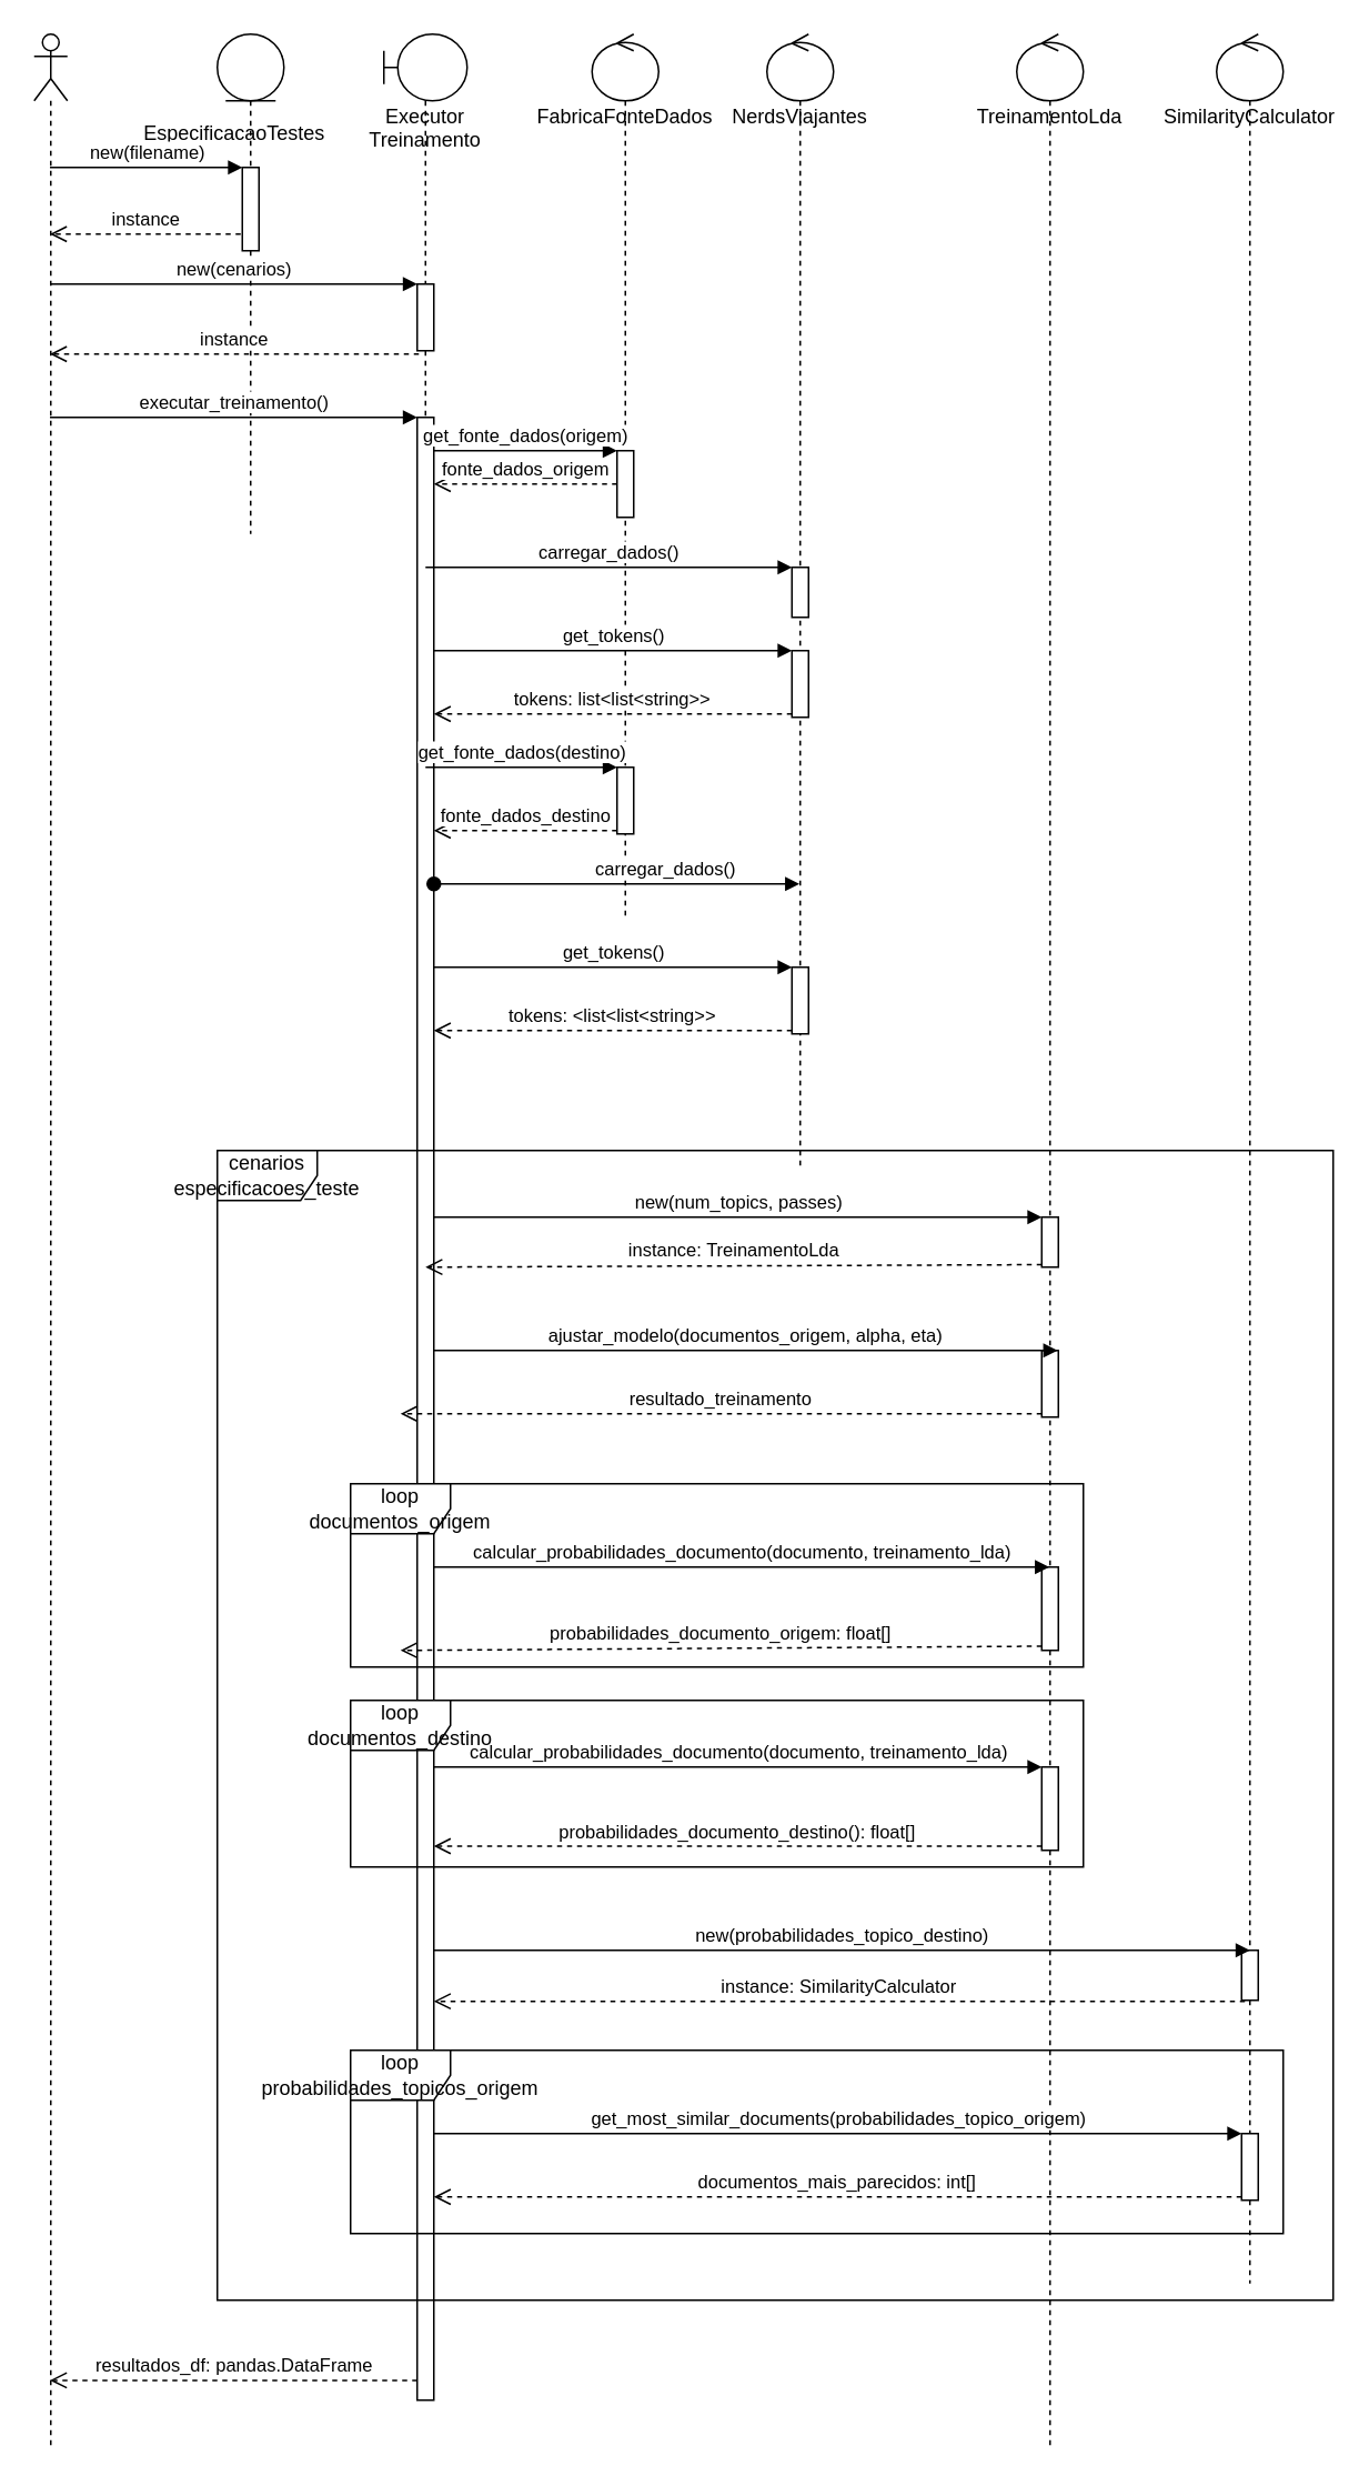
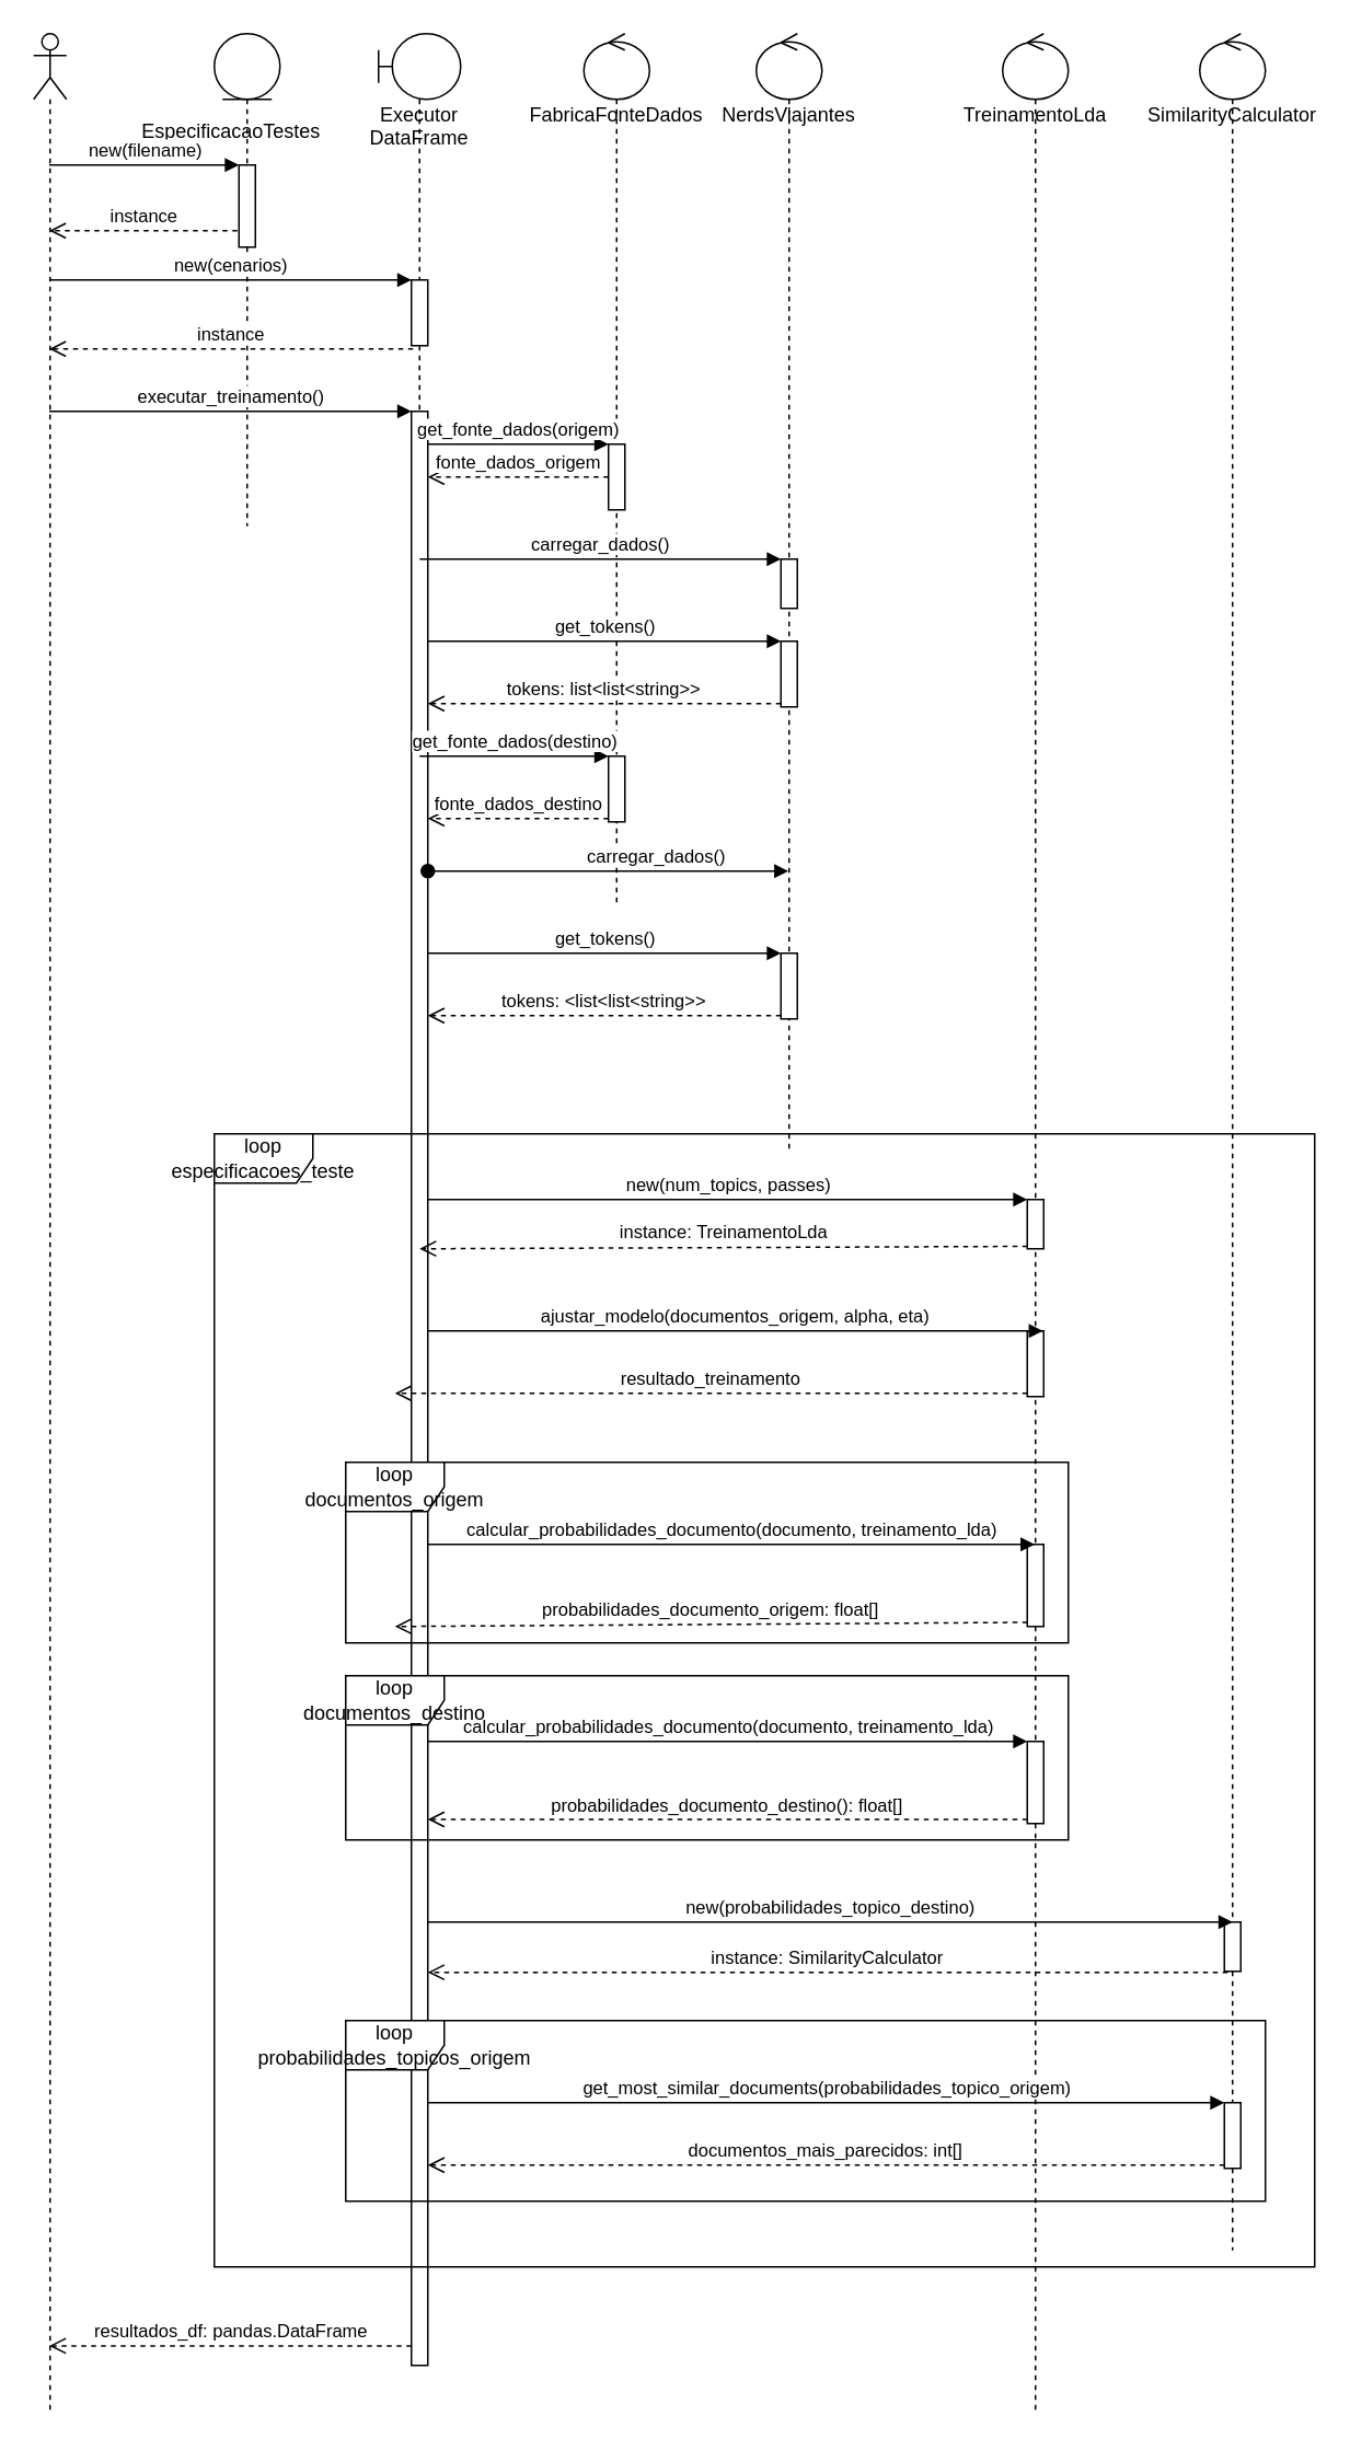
  <mxCell id="0" />
  <mxCell id="1" parent="0" />
- <mxCell id="2" value="&lt;div&gt;Executor&lt;/div&gt;&lt;div&gt;Treinamento&lt;/div&gt;&lt;div&gt;&lt;br&gt;&lt;/div&gt;&lt;div&gt;&lt;br&gt;&lt;/div&gt;" style="shape=umlLifeline;participant=umlBoundary;perimeter=lifelinePerimeter;whiteSpace=wrap;html=1;container=1;collapsible=0;recursiveResize=0;verticalAlign=top;spacingTop=36;outlineConnect=0;noLabel=0;" vertex="1" parent="1"><mxGeometry x="230" y="20" width="50" height="300" as="geometry" /></mxCell>
+ <mxCell id="2" value="&lt;div&gt;Executor&lt;/div&gt;&lt;div&gt;DataFrame&lt;/div&gt;&lt;div&gt;&lt;br&gt;&lt;/div&gt;&lt;div&gt;&lt;br&gt;&lt;/div&gt;" style="shape=umlLifeline;participant=umlBoundary;perimeter=lifelinePerimeter;whiteSpace=wrap;html=1;container=1;collapsible=0;recursiveResize=0;verticalAlign=top;spacingTop=36;outlineConnect=0;noLabel=0;" vertex="1" parent="1"><mxGeometry x="230" y="20" width="50" height="300" as="geometry" /></mxCell>
  <mxCell id="3" value="&lt;div&gt;TreinamentoLda&lt;/div&gt;&lt;div&gt;&lt;br&gt;&lt;/div&gt;" style="shape=umlLifeline;participant=umlControl;perimeter=lifelinePerimeter;whiteSpace=wrap;html=1;container=1;collapsible=0;recursiveResize=0;verticalAlign=top;spacingTop=36;outlineConnect=0;" vertex="1" parent="1"><mxGeometry x="610" y="20" width="40" height="1450" as="geometry" /></mxCell>
  <mxCell id="4" value="" style="html=1;points=[];perimeter=orthogonalPerimeter;" vertex="1" parent="3"><mxGeometry x="15" y="710" width="10" height="30" as="geometry" /></mxCell>
  <mxCell id="5" value="" style="shape=umlLifeline;participant=umlActor;perimeter=lifelinePerimeter;whiteSpace=wrap;html=1;container=1;collapsible=0;recursiveResize=0;verticalAlign=top;spacingTop=36;outlineConnect=0;" vertex="1" parent="1"><mxGeometry x="20" y="20" width="20" height="1450" as="geometry" /></mxCell>
  <mxCell id="6" value="" style="shape=umlLifeline;participant=umlEntity;perimeter=lifelinePerimeter;whiteSpace=wrap;html=1;container=1;collapsible=0;recursiveResize=0;verticalAlign=top;spacingTop=36;outlineConnect=0;" vertex="1" parent="1"><mxGeometry x="130" y="20" width="40" height="300" as="geometry" /></mxCell>
  <mxCell id="7" value="&lt;div&gt;EspecificacaoTestes&lt;/div&gt;" style="text;html=1;align=center;verticalAlign=middle;resizable=0;points=[];autosize=1;strokeColor=none;" vertex="1" parent="1"><mxGeometry x="80" y="70" width="120" height="20" as="geometry" /></mxCell>
  <mxCell id="8" value="" style="html=1;points=[];perimeter=orthogonalPerimeter;" vertex="1" parent="1"><mxGeometry x="145" y="100" width="10" height="50" as="geometry" /></mxCell>
  <mxCell id="9" value="new(filename)" style="html=1;verticalAlign=bottom;endArrow=block;entryX=0;entryY=0;" edge="1" target="8" parent="1"><mxGeometry relative="1" as="geometry"><mxPoint x="29.5" y="100" as="sourcePoint" /><Array as="points"><mxPoint x="60" y="100" /></Array></mxGeometry></mxCell>
  <mxCell id="10" value="instance" style="html=1;verticalAlign=bottom;endArrow=open;dashed=1;endSize=8;" edge="1" parent="1" target="5"><mxGeometry relative="1" as="geometry"><mxPoint x="40" y="180" as="targetPoint" /><mxPoint x="144" y="140" as="sourcePoint" /><Array as="points"><mxPoint x="100" y="140" /></Array></mxGeometry></mxCell>
  <mxCell id="11" value="" style="html=1;points=[];perimeter=orthogonalPerimeter;" vertex="1" parent="1"><mxGeometry x="250" y="170" width="10" height="40" as="geometry" /></mxCell>
  <mxCell id="12" value="new(cenarios)" style="html=1;verticalAlign=bottom;endArrow=block;entryX=0;entryY=0;" edge="1" target="11" parent="1" source="5"><mxGeometry relative="1" as="geometry"><mxPoint x="330" y="200" as="sourcePoint" /></mxGeometry></mxCell>
  <mxCell id="13" value="instance" style="html=1;verticalAlign=bottom;endArrow=open;dashed=1;endSize=8;exitX=0.1;exitY=1.05;exitDx=0;exitDy=0;exitPerimeter=0;" edge="1" source="11" parent="1" target="5"><mxGeometry relative="1" as="geometry"><mxPoint x="330" y="276" as="targetPoint" /></mxGeometry></mxCell>
  <mxCell id="14" value="" style="html=1;points=[];perimeter=orthogonalPerimeter;" vertex="1" parent="1"><mxGeometry x="250" y="250" width="10" height="1190" as="geometry" /></mxCell>
  <mxCell id="15" value="executar_treinamento()" style="html=1;verticalAlign=bottom;endArrow=block;entryX=0;entryY=0;" edge="1" target="14" parent="1" source="5"><mxGeometry relative="1" as="geometry"><mxPoint x="180" y="250" as="sourcePoint" /></mxGeometry></mxCell>
  <mxCell id="16" value="resultados_df: pandas.DataFrame" style="html=1;verticalAlign=bottom;endArrow=open;dashed=1;endSize=8;exitX=0;exitY=0.99;exitDx=0;exitDy=0;exitPerimeter=0;" edge="1" source="14" parent="1" target="5"><mxGeometry relative="1" as="geometry"><mxPoint x="30" y="326" as="targetPoint" /><mxPoint x="255" y="1570" as="sourcePoint" /></mxGeometry></mxCell>
  <mxCell id="17" value="&lt;div&gt;FabricaFonteDados&lt;/div&gt;&lt;div&gt;&lt;br&gt;&lt;/div&gt;" style="shape=umlLifeline;participant=umlControl;perimeter=lifelinePerimeter;whiteSpace=wrap;html=1;container=1;collapsible=0;recursiveResize=0;verticalAlign=top;spacingTop=36;outlineConnect=0;" vertex="1" parent="1"><mxGeometry x="355" y="20" width="40" height="530" as="geometry" /></mxCell>
  <mxCell id="18" value="" style="html=1;points=[];perimeter=orthogonalPerimeter;" vertex="1" parent="1"><mxGeometry x="370" y="270" width="10" height="40" as="geometry" /></mxCell>
  <mxCell id="19" value="get_fonte_dados(origem)" style="html=1;verticalAlign=bottom;endArrow=block;entryX=0;entryY=0;" edge="1" target="18" parent="1" source="14"><mxGeometry relative="1" as="geometry"><mxPoint x="300" y="270" as="sourcePoint" /></mxGeometry></mxCell>
  <mxCell id="20" value="&lt;div&gt;fonte_dados_origem&lt;/div&gt;" style="html=1;verticalAlign=bottom;endArrow=open;dashed=1;endSize=8;" edge="1" source="18" parent="1" target="14"><mxGeometry relative="1" as="geometry"><mxPoint x="260" y="346" as="targetPoint" /></mxGeometry></mxCell>
  <mxCell id="21" value="NerdsViajantes" style="shape=umlLifeline;participant=umlControl;perimeter=lifelinePerimeter;whiteSpace=wrap;html=1;container=1;collapsible=0;recursiveResize=0;verticalAlign=top;spacingTop=36;outlineConnect=0;" vertex="1" parent="1"><mxGeometry x="460" y="20" width="40" height="680" as="geometry" /></mxCell>
  <mxCell id="22" value="carregar_dados()" style="html=1;verticalAlign=bottom;endArrow=block;entryX=0;entryY=0;" edge="1" target="23" parent="1"><mxGeometry relative="1" as="geometry"><mxPoint x="255" y="340" as="sourcePoint" /></mxGeometry></mxCell>
  <mxCell id="23" value="" style="html=1;points=[];perimeter=orthogonalPerimeter;" vertex="1" parent="1"><mxGeometry x="475" y="340" width="10" height="30" as="geometry" /></mxCell>
  <mxCell id="24" value="" style="html=1;points=[];perimeter=orthogonalPerimeter;" vertex="1" parent="1"><mxGeometry x="475" y="390" width="10" height="40" as="geometry" /></mxCell>
  <mxCell id="25" value="get_tokens()" style="html=1;verticalAlign=bottom;endArrow=block;entryX=0;entryY=0;" edge="1" target="24" parent="1" source="14"><mxGeometry relative="1" as="geometry"><mxPoint x="405" y="390" as="sourcePoint" /></mxGeometry></mxCell>
  <mxCell id="26" value="tokens: list&amp;lt;list&amp;lt;string&amp;gt;&amp;gt;" style="html=1;verticalAlign=bottom;endArrow=open;dashed=1;endSize=8;exitX=0;exitY=0.95;" edge="1" source="24" parent="1" target="14"><mxGeometry relative="1" as="geometry"><mxPoint x="405" y="466" as="targetPoint" /></mxGeometry></mxCell>
  <mxCell id="27" value="" style="html=1;points=[];perimeter=orthogonalPerimeter;" vertex="1" parent="1"><mxGeometry x="370" y="460" width="10" height="40" as="geometry" /></mxCell>
  <mxCell id="28" value="get_fonte_dados(destino)" style="html=1;verticalAlign=bottom;endArrow=block;entryX=0;entryY=0;" edge="1" target="27" parent="1"><mxGeometry relative="1" as="geometry"><mxPoint x="255" y="460" as="sourcePoint" /></mxGeometry></mxCell>
  <mxCell id="29" value="fonte_dados_destino" style="html=1;verticalAlign=bottom;endArrow=open;dashed=1;endSize=8;exitX=0;exitY=0.95;" edge="1" source="27" parent="1" target="14"><mxGeometry relative="1" as="geometry"><mxPoint x="300" y="536" as="targetPoint" /></mxGeometry></mxCell>
  <mxCell id="30" value="carregar_dados()" style="html=1;verticalAlign=bottom;startArrow=oval;startFill=1;endArrow=block;startSize=8;" edge="1" parent="1" source="14" target="21"><mxGeometry x="0.269" width="60" relative="1" as="geometry"><mxPoint x="400" y="520" as="sourcePoint" /><mxPoint x="460" y="520" as="targetPoint" /><Array as="points"><mxPoint x="450" y="530" /></Array><mxPoint as="offset" /></mxGeometry></mxCell>
  <mxCell id="31" value="" style="html=1;points=[];perimeter=orthogonalPerimeter;" vertex="1" parent="1"><mxGeometry x="475" y="580" width="10" height="40" as="geometry" /></mxCell>
  <mxCell id="32" value="get_tokens()" style="html=1;verticalAlign=bottom;endArrow=block;entryX=0;entryY=0;" edge="1" target="31" parent="1" source="14"><mxGeometry relative="1" as="geometry"><mxPoint x="405" y="580" as="sourcePoint" /></mxGeometry></mxCell>
  <mxCell id="33" value="tokens: &amp;lt;list&amp;lt;list&amp;lt;string&amp;gt;&amp;gt;" style="html=1;verticalAlign=bottom;endArrow=open;dashed=1;endSize=8;exitX=0;exitY=0.95;" edge="1" source="31" parent="1" target="14"><mxGeometry relative="1" as="geometry"><mxPoint x="250" y="656" as="targetPoint" /></mxGeometry></mxCell>
  <mxCell id="34" value="instance: TreinamentoLda" style="html=1;verticalAlign=bottom;endArrow=open;dashed=1;endSize=8;exitX=0;exitY=0.95;" edge="1" source="4" parent="1"><mxGeometry relative="1" as="geometry"><mxPoint x="255" y="760" as="targetPoint" /></mxGeometry></mxCell>
  <mxCell id="35" value="new(num_topics, passes)" style="html=1;verticalAlign=bottom;endArrow=block;entryX=0;entryY=0;" edge="1" target="4" parent="1" source="14"><mxGeometry relative="1" as="geometry"><mxPoint x="555" y="670" as="sourcePoint" /></mxGeometry></mxCell>
  <mxCell id="36" value="" style="html=1;points=[];perimeter=orthogonalPerimeter;" vertex="1" parent="1"><mxGeometry x="625" y="810" width="10" height="40" as="geometry" /></mxCell>
  <mxCell id="37" value="ajustar_modelo(documentos_origem, alpha, eta)" style="html=1;verticalAlign=bottom;endArrow=block;" edge="1" parent="1"><mxGeometry relative="1" as="geometry"><mxPoint x="260" y="810" as="sourcePoint" /><mxPoint x="634.5" y="810" as="targetPoint" /></mxGeometry></mxCell>
  <mxCell id="38" value="resultado_treinamento" style="html=1;verticalAlign=bottom;endArrow=open;dashed=1;endSize=8;exitX=0;exitY=0.95;" edge="1" source="36" parent="1"><mxGeometry relative="1" as="geometry"><mxPoint x="240" y="848" as="targetPoint" /></mxGeometry></mxCell>
  <mxCell id="39" value="" style="html=1;points=[];perimeter=orthogonalPerimeter;" vertex="1" parent="1"><mxGeometry x="625" y="940" width="10" height="50" as="geometry" /></mxCell>
  <mxCell id="40" value="calcular_probabilidades_documento(documento, treinamento_lda)" style="html=1;verticalAlign=bottom;endArrow=block;" edge="1" target="3" parent="1"><mxGeometry relative="1" as="geometry"><mxPoint x="260" y="940" as="sourcePoint" /></mxGeometry></mxCell>
  <mxCell id="41" value="probabilidades_documento_origem: float[]" style="html=1;verticalAlign=bottom;endArrow=open;dashed=1;endSize=8;exitX=0;exitY=0.95;" edge="1" source="39" parent="1"><mxGeometry relative="1" as="geometry"><mxPoint x="240" y="990" as="targetPoint" /></mxGeometry></mxCell>
  <mxCell id="42" value="" style="html=1;points=[];perimeter=orthogonalPerimeter;" vertex="1" parent="1"><mxGeometry x="625" y="1060" width="10" height="50" as="geometry" /></mxCell>
  <mxCell id="43" value="calcular_probabilidades_documento(documento, treinamento_lda)" style="html=1;verticalAlign=bottom;endArrow=block;entryX=0;entryY=0;" edge="1" target="42" parent="1" source="14"><mxGeometry relative="1" as="geometry"><mxPoint x="240" y="940" as="sourcePoint" /></mxGeometry></mxCell>
  <mxCell id="44" value="probabilidades_documento_destino(): float[]" style="html=1;verticalAlign=bottom;endArrow=open;dashed=1;endSize=8;exitX=0;exitY=0.95;" edge="1" source="42" parent="1" target="14"><mxGeometry relative="1" as="geometry"><mxPoint x="240" y="1016" as="targetPoint" /></mxGeometry></mxCell>
  <mxCell id="45" value="&lt;div&gt;SimilarityCalculator&lt;/div&gt;&lt;div&gt;&lt;br&gt;&lt;/div&gt;" style="shape=umlLifeline;participant=umlControl;perimeter=lifelinePerimeter;whiteSpace=wrap;html=1;container=1;collapsible=0;recursiveResize=0;verticalAlign=top;spacingTop=36;outlineConnect=0;" vertex="1" parent="1"><mxGeometry x="730" y="20" width="40" height="1350" as="geometry" /></mxCell>
  <mxCell id="46" value="" style="html=1;points=[];perimeter=orthogonalPerimeter;" vertex="1" parent="1"><mxGeometry x="745" y="1170" width="10" height="30" as="geometry" /></mxCell>
  <mxCell id="47" value="new(probabilidades_topico_destino)" style="html=1;verticalAlign=bottom;endArrow=block;entryX=0.5;entryY=0;entryDx=0;entryDy=0;entryPerimeter=0;" edge="1" target="46" parent="1"><mxGeometry relative="1" as="geometry"><mxPoint x="260" y="1170" as="sourcePoint" /><mxPoint x="720" y="1260" as="targetPoint" /></mxGeometry></mxCell>
  <mxCell id="48" value="instance: SimilarityCalculator" style="html=1;verticalAlign=bottom;endArrow=open;dashed=1;endSize=8;exitX=0.2;exitY=1.02;exitDx=0;exitDy=0;exitPerimeter=0;" edge="1" source="46" parent="1" target="14"><mxGeometry relative="1" as="geometry"><mxPoint x="420" y="1216" as="targetPoint" /></mxGeometry></mxCell>
  <mxCell id="49" value="" style="html=1;points=[];perimeter=orthogonalPerimeter;" vertex="1" parent="1"><mxGeometry x="745" y="1280" width="10" height="40" as="geometry" /></mxCell>
  <mxCell id="50" value="get_most_similar_documents(probabilidades_topico_origem)" style="html=1;verticalAlign=bottom;endArrow=block;entryX=0;entryY=0;" edge="1" target="49" parent="1"><mxGeometry relative="1" as="geometry"><mxPoint x="260" y="1280" as="sourcePoint" /></mxGeometry></mxCell>
  <mxCell id="51" value="documentos_mais_parecidos: int[]" style="html=1;verticalAlign=bottom;endArrow=open;dashed=1;endSize=8;exitX=0;exitY=0.95;" edge="1" source="49" parent="1" target="14"><mxGeometry relative="1" as="geometry"><mxPoint x="675" y="1356" as="targetPoint" /></mxGeometry></mxCell>
  <mxCell id="52" value="&lt;div&gt;loop&lt;/div&gt;&lt;div&gt;probabilidades_topicos_origem&lt;br&gt;&lt;/div&gt;" style="shape=umlFrame;whiteSpace=wrap;html=1;" vertex="1" parent="1"><mxGeometry x="210" y="1230" width="560" height="110" as="geometry" /></mxCell>
  <mxCell id="53" value="&lt;div&gt;loop&lt;/div&gt;&lt;div&gt;documentos_destino&lt;br&gt;&lt;/div&gt;" style="shape=umlFrame;whiteSpace=wrap;html=1;" vertex="1" parent="1"><mxGeometry x="210" y="1020" width="440" height="100" as="geometry" /></mxCell>
  <mxCell id="54" value="&lt;div&gt;loop&lt;/div&gt;&lt;div&gt;documentos_origem&lt;br&gt;&lt;/div&gt;" style="shape=umlFrame;whiteSpace=wrap;html=1;" vertex="1" parent="1"><mxGeometry x="210" y="890" width="440" height="110" as="geometry" /></mxCell>
- <mxCell id="55" value="&lt;div&gt;cenarios&lt;/div&gt;&lt;div&gt;especificacoes_teste&lt;br&gt;&lt;/div&gt;" style="shape=umlFrame;whiteSpace=wrap;html=1;" vertex="1" parent="1"><mxGeometry x="130" y="690" width="670" height="690" as="geometry" /></mxCell>
+ <mxCell id="55" value="&lt;div&gt;loop&lt;/div&gt;&lt;div&gt;especificacoes_teste&lt;br&gt;&lt;/div&gt;" style="shape=umlFrame;whiteSpace=wrap;html=1;" vertex="1" parent="1"><mxGeometry x="130" y="690" width="670" height="690" as="geometry" /></mxCell>
